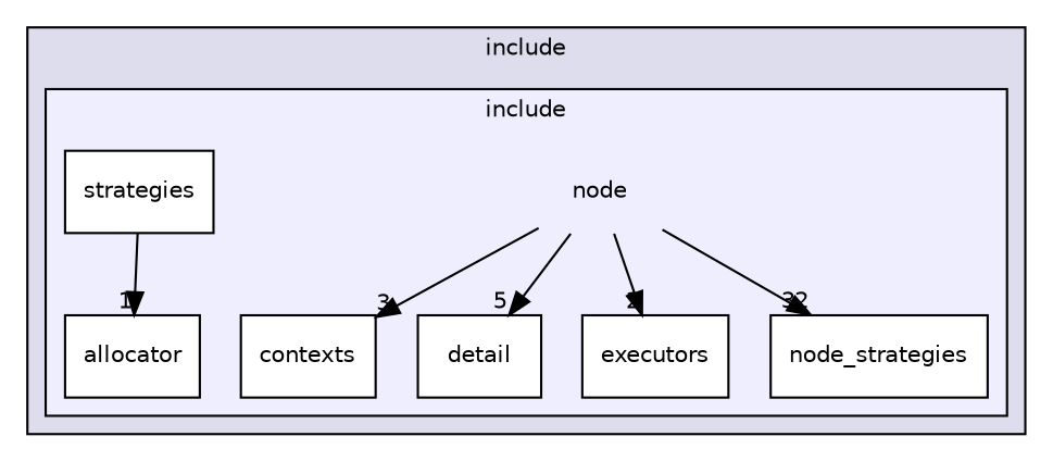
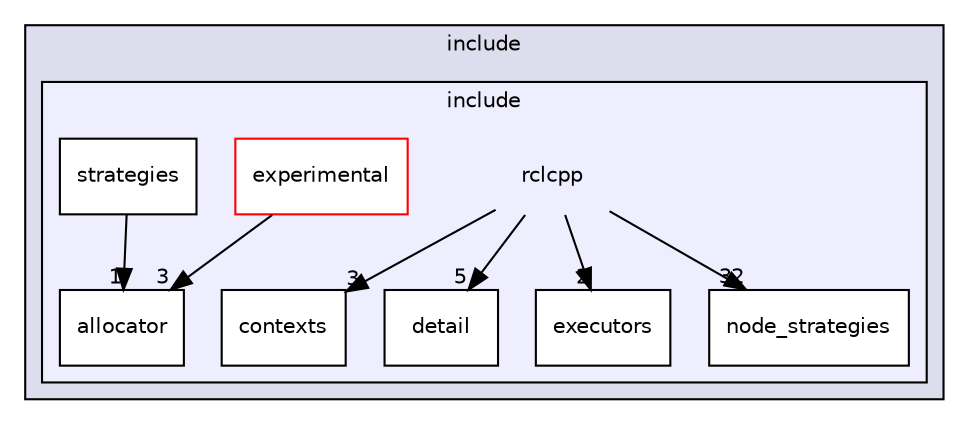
  digraph {
    compound=true
    node [fontname=Helvetica fontsize=10 shape=box color=black fillcolor=white style=filled]
    edge [headlabel=3 labeldistance=1.5 labelfontname=Helvetica labelfontsize=10]
-   n1 [label="node" shape=plaintext color="" fillcolor="" style=""]
+   n1 [label=rclcpp shape=plaintext color="" fillcolor="" style=""]
    n2 [label=allocator]
    n3 [label=contexts]
    n4 [label=detail]
    n5 [label=executors]
+   n6 [color=red label=experimental]
    n7 [label=node_strategies]
    n8 [label=strategies]
    subgraph cluster_1 {
      bgcolor="#ddddee"
      fontname=Helvetica
      fontsize=10
      label=include
      pencolor=black
      subgraph cluster_2 {
        bgcolor="#eeeeff"
        fontname=Helvetica
        fontsize=10
        label=include
        pencolor=black
        n1
        n2
        n3
        n4
        n5
+       n6
        n7
        n8
      }
    }
    n1 -> n3
    n1 -> n4 [headlabel=5]
    n1 -> n5 [headlabel=2]
    n1 -> n7 [headlabel=32]
+   n6 -> n2
    n8 -> n2 [headlabel=1]
  }
